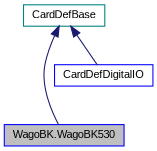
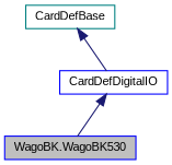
  digraph {
    node [color=blue fillcolor=white fontname=Arial fontsize=10 shape=record style=filled]
    edge [color=midnightblue dir=back fontname=Arial fontsize=10 labelfontname=Arial labelfontsize=10 style=solid]
    n1 [fillcolor=grey75 fontcolor=black height=0.2 label="WagoBK.WagoBK530" width=0.4]
    n2 [height=0.2 label=CardDefDigitalIO width=0.4]
    n3 [color=teal height=0.2 label=CardDefBase width=0.4]
-   n3 -> n1
+   n2 -> n1
    n3 -> n2
  }
